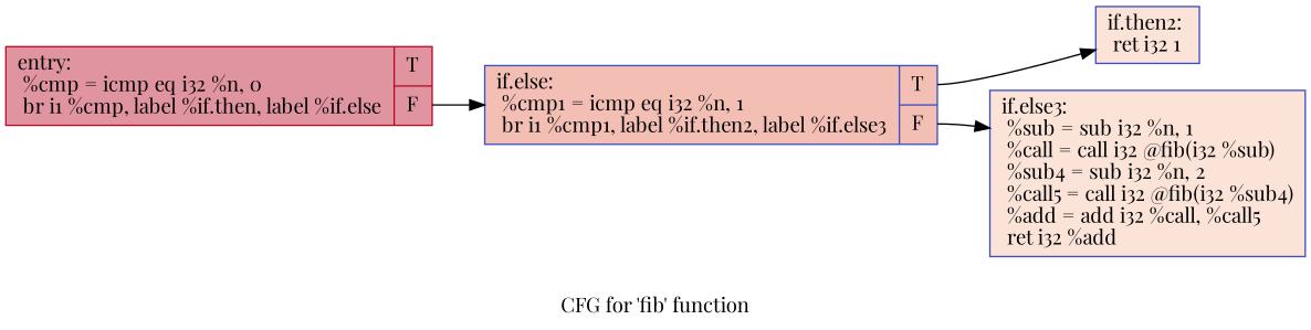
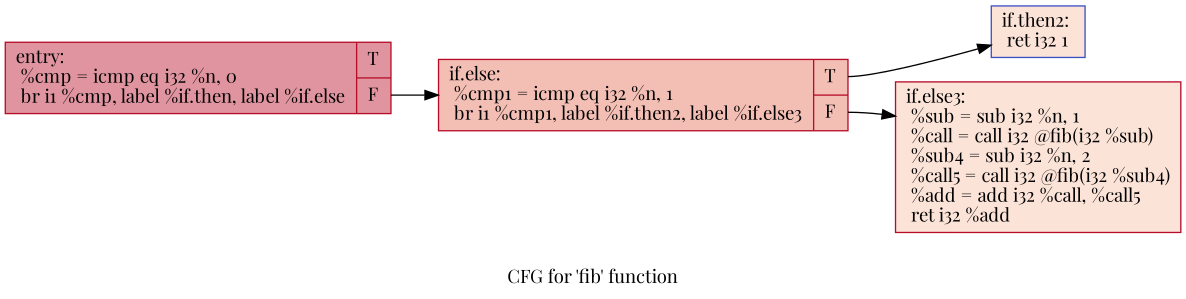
  digraph {
    fontname="Playfair Display"
    label="CFG for 'fib' function"
    rankdir=LR
    node [color="#b70d28ff" fillcolor="#f6bfa670" fontname="Playfair Display" shape=record style=filled]
    edge [fontname="Playfair Display" tailport=s1]
    n1 [fillcolor="#b70d2870" label="{entry:\l  %cmp = icmp eq i32 %n, 0\l  br i1 %cmp, label %if.then, label %if.else\l|{<s0>T|<s1>F}}"]
-   n2 [color="#3d50c3ff" fillcolor="#e36c5570" label="{if.else:                                          \l  %cmp1 = icmp eq i32 %n, 1\l  br i1 %cmp1, label %if.then2, label %if.else3\l|{<s0>T|<s1>F}}"]
+   n2 [fillcolor="#e36c5570" label="{if.else:                                          \l  %cmp1 = icmp eq i32 %n, 1\l  br i1 %cmp1, label %if.then2, label %if.else3\l|{<s0>T|<s1>F}}"]
    n3 [color="#3d50c3ff" label="{if.then2:                                         \l  ret i32 1\l}"]
-   n4 [color="#3d50c3ff" label="{if.else3:                                         \l  %sub = sub i32 %n, 1\l  %call = call i32 @fib(i32 %sub)\l  %sub4 = sub i32 %n, 2\l  %call5 = call i32 @fib(i32 %sub4)\l  %add = add i32 %call, %call5\l  ret i32 %add\l}"]
+   n4 [label="{if.else3:                                         \l  %sub = sub i32 %n, 1\l  %call = call i32 @fib(i32 %sub)\l  %sub4 = sub i32 %n, 2\l  %call5 = call i32 @fib(i32 %sub4)\l  %add = add i32 %call, %call5\l  ret i32 %add\l}"]
    n1 -> n2
    n2 -> n3 [tailport=s0]
    n2 -> n4
  }
